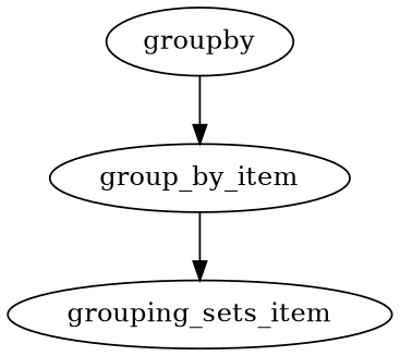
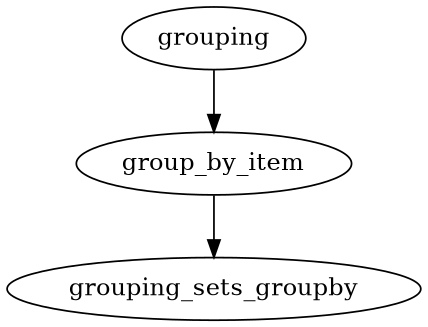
  digraph {
-   groupby
+   groupby [label=grouping]
    group_by_item
-   grouping_sets_item
+   grouping_sets_item [label=grouping_sets_groupby]
    groupby -> group_by_item
    group_by_item -> grouping_sets_item
  }
